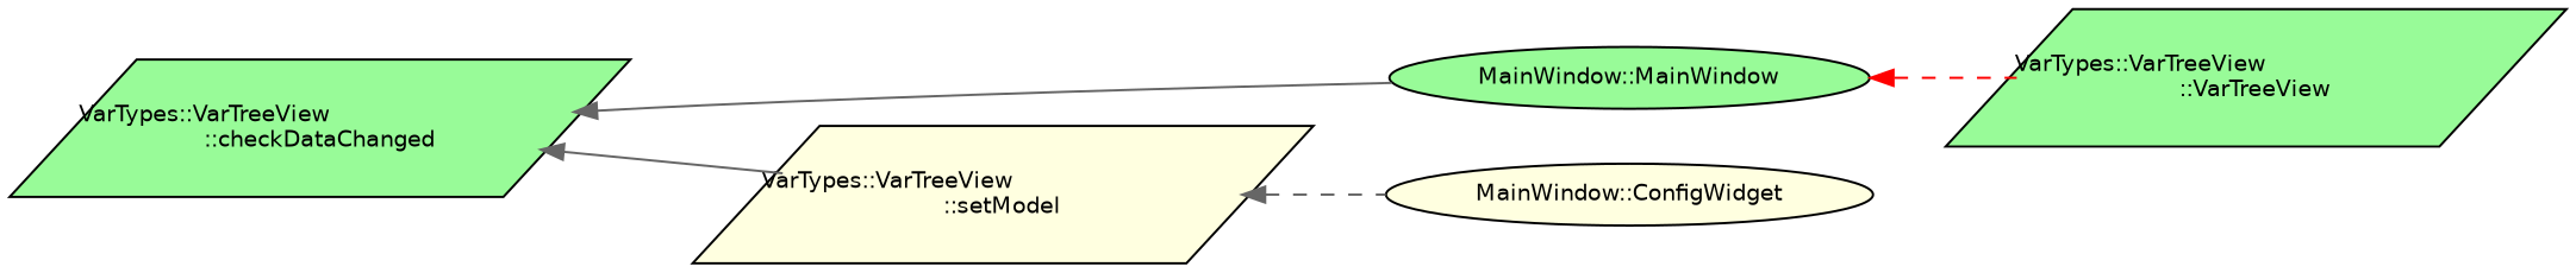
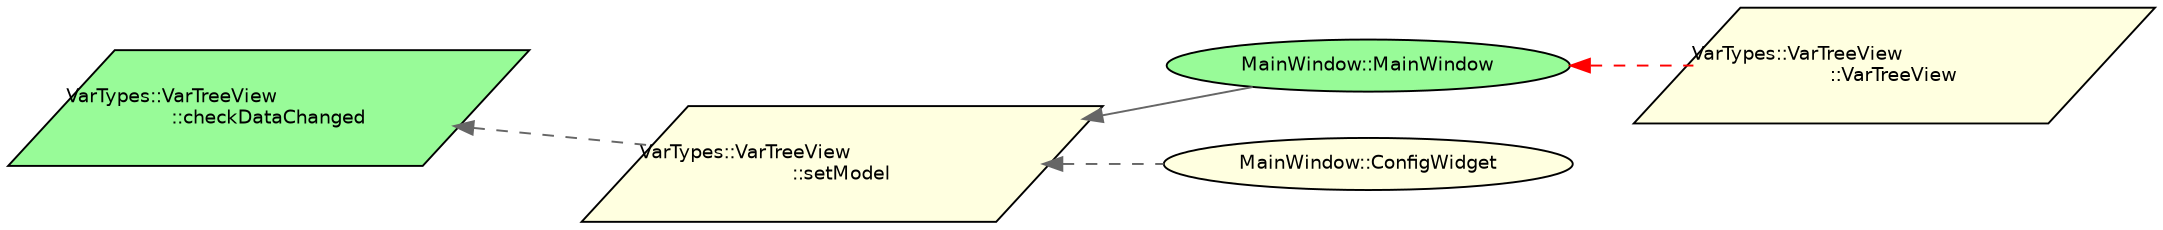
  digraph {
    rankdir=LR
    node [color=black fillcolor=palegreen fontname=Helvetica fontsize=10 shape=parallelogram style=filled]
    edge [color=gray40 dir=back fontname=Helvetica fontsize=10 labelfontname=Helvetica labelfontsize=10 style=solid]
    n1 [fontcolor=black height=0.2 label="VarTypes::VarTreeView\l::checkDataChanged" width=0.4]
    n2 [fillcolor=lightyellow height=0.2 label="VarTypes::VarTreeView\l::setModel" width=0.4]
    n3 [height=0.2 label="MainWindow::MainWindow" shape=ellipse width=0.4]
    n4 [fillcolor=lightyellow height=0.2 label="MainWindow::ConfigWidget" shape=ellipse width=0.4]
-   n5 [height=0.2 label="VarTypes::VarTreeView\l::VarTreeView" width=0.4]
-   n1 -> n2
-   n1 -> n3
+   n5 [fillcolor=lightyellow height=0.2 label="VarTypes::VarTreeView\l::VarTreeView" width=0.4]
+   n1 -> n2 [style=dashed]
+   n2 -> n3
    n2 -> n4 [style=dashed]
    n3 -> n5 [color=red style=dashed]
  }
